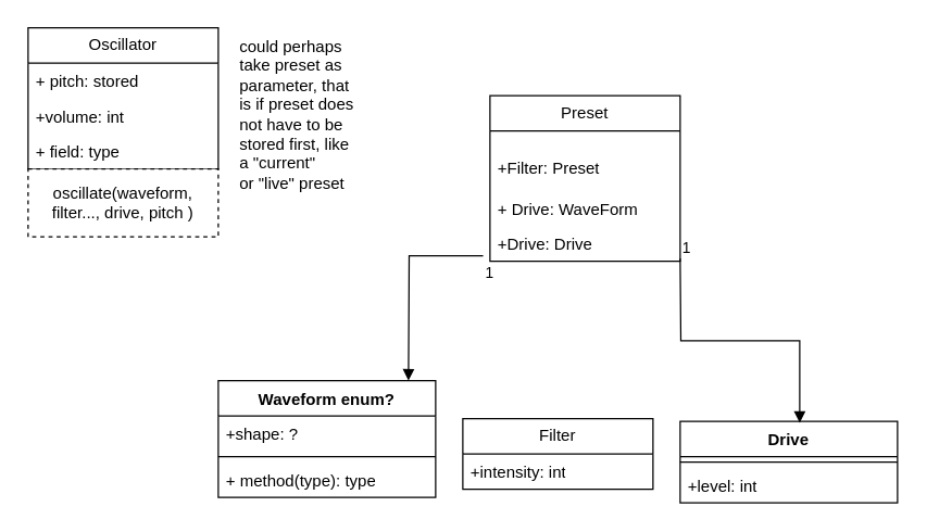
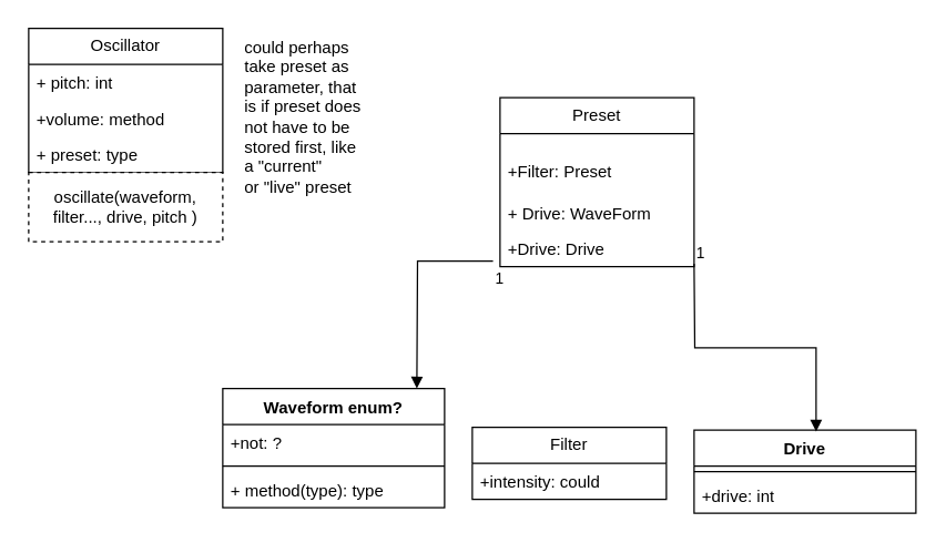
  <mxCell id="0" />
  <mxCell id="1" parent="0" />
  <mxCell id="2" value="Preset" style="swimlane;fontStyle=0;childLayout=stackLayout;horizontal=1;startSize=26;fillColor=none;horizontalStack=0;resizeParent=1;resizeParentMax=0;resizeLast=0;collapsible=1;marginBottom=0;whiteSpace=wrap;html=1;" vertex="1" parent="1"><mxGeometry x="360" y="70" width="140" height="122" as="geometry" /></mxCell>
  <mxCell id="3" value="&lt;br&gt;+Filter: Preset&lt;br&gt;" style="text;strokeColor=none;fillColor=none;align=left;verticalAlign=top;spacingLeft=4;spacingRight=4;overflow=hidden;rotatable=0;points=[[0,0.5],[1,0.5]];portConstraint=eastwest;whiteSpace=wrap;html=1;" vertex="1" parent="2"><mxGeometry y="26" width="140" height="44" as="geometry" /></mxCell>
  <mxCell id="4" value="+ Drive: WaveForm" style="text;strokeColor=none;fillColor=none;align=left;verticalAlign=top;spacingLeft=4;spacingRight=4;overflow=hidden;rotatable=0;points=[[0,0.5],[1,0.5]];portConstraint=eastwest;whiteSpace=wrap;html=1;" vertex="1" parent="2"><mxGeometry y="70" width="140" height="26" as="geometry" /></mxCell>
  <mxCell id="5" value="+Drive: Drive" style="text;strokeColor=none;fillColor=none;align=left;verticalAlign=top;spacingLeft=4;spacingRight=4;overflow=hidden;rotatable=0;points=[[0,0.5],[1,0.5]];portConstraint=eastwest;whiteSpace=wrap;html=1;" vertex="1" parent="2"><mxGeometry y="96" width="140" height="26" as="geometry" /></mxCell>
  <mxCell id="6" value="Oscillator" style="swimlane;fontStyle=0;childLayout=stackLayout;horizontal=1;startSize=26;fillColor=none;horizontalStack=0;resizeParent=1;resizeParentMax=0;resizeLast=0;collapsible=1;marginBottom=0;whiteSpace=wrap;html=1;" vertex="1" parent="1"><mxGeometry x="20" y="20" width="140" height="104" as="geometry" /></mxCell>
- <mxCell id="7" value="+ pitch: stored" style="text;strokeColor=none;fillColor=none;align=left;verticalAlign=top;spacingLeft=4;spacingRight=4;overflow=hidden;rotatable=0;points=[[0,0.5],[1,0.5]];portConstraint=eastwest;whiteSpace=wrap;html=1;" vertex="1" parent="6"><mxGeometry y="26" width="140" height="26" as="geometry" /></mxCell>
- <mxCell id="8" value="+volume: int" style="text;strokeColor=none;fillColor=none;align=left;verticalAlign=top;spacingLeft=4;spacingRight=4;overflow=hidden;rotatable=0;points=[[0,0.5],[1,0.5]];portConstraint=eastwest;whiteSpace=wrap;html=1;" vertex="1" parent="6"><mxGeometry y="52" width="140" height="26" as="geometry" /></mxCell>
- <mxCell id="9" value="+ field: type" style="text;strokeColor=none;fillColor=none;align=left;verticalAlign=top;spacingLeft=4;spacingRight=4;overflow=hidden;rotatable=0;points=[[0,0.5],[1,0.5]];portConstraint=eastwest;whiteSpace=wrap;html=1;" vertex="1" parent="6"><mxGeometry y="78" width="140" height="26" as="geometry" /></mxCell>
+ <mxCell id="7" value="+ pitch: int" style="text;strokeColor=none;fillColor=none;align=left;verticalAlign=top;spacingLeft=4;spacingRight=4;overflow=hidden;rotatable=0;points=[[0,0.5],[1,0.5]];portConstraint=eastwest;whiteSpace=wrap;html=1;" vertex="1" parent="6"><mxGeometry y="26" width="140" height="26" as="geometry" /></mxCell>
+ <mxCell id="8" value="+volume: method" style="text;strokeColor=none;fillColor=none;align=left;verticalAlign=top;spacingLeft=4;spacingRight=4;overflow=hidden;rotatable=0;points=[[0,0.5],[1,0.5]];portConstraint=eastwest;whiteSpace=wrap;html=1;" vertex="1" parent="6"><mxGeometry y="52" width="140" height="26" as="geometry" /></mxCell>
+ <mxCell id="9" value="+ preset: type" style="text;strokeColor=none;fillColor=none;align=left;verticalAlign=top;spacingLeft=4;spacingRight=4;overflow=hidden;rotatable=0;points=[[0,0.5],[1,0.5]];portConstraint=eastwest;whiteSpace=wrap;html=1;" vertex="1" parent="6"><mxGeometry y="78" width="140" height="26" as="geometry" /></mxCell>
  <mxCell id="10" value="Waveform enum?" style="swimlane;fontStyle=1;align=center;verticalAlign=top;childLayout=stackLayout;horizontal=1;startSize=26;horizontalStack=0;resizeParent=1;resizeParentMax=0;resizeLast=0;collapsible=1;marginBottom=0;whiteSpace=wrap;html=1;" vertex="1" parent="1"><mxGeometry x="160" y="280" width="160" height="86" as="geometry" /></mxCell>
- <mxCell id="11" value="+shape: ?" style="text;strokeColor=none;fillColor=none;align=left;verticalAlign=top;spacingLeft=4;spacingRight=4;overflow=hidden;rotatable=0;points=[[0,0.5],[1,0.5]];portConstraint=eastwest;whiteSpace=wrap;html=1;" vertex="1" parent="10"><mxGeometry y="26" width="160" height="26" as="geometry" /></mxCell>
+ <mxCell id="11" value="+not: ?" style="text;strokeColor=none;fillColor=none;align=left;verticalAlign=top;spacingLeft=4;spacingRight=4;overflow=hidden;rotatable=0;points=[[0,0.5],[1,0.5]];portConstraint=eastwest;whiteSpace=wrap;html=1;" vertex="1" parent="10"><mxGeometry y="26" width="160" height="26" as="geometry" /></mxCell>
  <mxCell id="12" value="" style="line;strokeWidth=1;fillColor=none;align=left;verticalAlign=middle;spacingTop=-1;spacingLeft=3;spacingRight=3;rotatable=0;labelPosition=right;points=[];portConstraint=eastwest;strokeColor=inherit;" vertex="1" parent="10"><mxGeometry y="52" width="160" height="8" as="geometry" /></mxCell>
  <mxCell id="13" value="+ method(type): type" style="text;strokeColor=none;fillColor=none;align=left;verticalAlign=top;spacingLeft=4;spacingRight=4;overflow=hidden;rotatable=0;points=[[0,0.5],[1,0.5]];portConstraint=eastwest;whiteSpace=wrap;html=1;" vertex="1" parent="10"><mxGeometry y="60" width="160" height="26" as="geometry" /></mxCell>
  <mxCell id="14" value="oscillate(waveform, filter..., drive, pitch )" style="html=1;whiteSpace=wrap;dashed=1;" vertex="1" parent="1"><mxGeometry x="20" y="124" width="140" height="50" as="geometry" /></mxCell>
  <mxCell id="15" value="Filter" style="swimlane;fontStyle=0;childLayout=stackLayout;horizontal=1;startSize=26;fillColor=none;horizontalStack=0;resizeParent=1;resizeParentMax=0;resizeLast=0;collapsible=1;marginBottom=0;whiteSpace=wrap;html=1;" vertex="1" parent="1"><mxGeometry x="340" y="308" width="140" height="52" as="geometry" /></mxCell>
- <mxCell id="16" value="+intensity: int" style="text;strokeColor=none;fillColor=none;align=left;verticalAlign=top;spacingLeft=4;spacingRight=4;overflow=hidden;rotatable=0;points=[[0,0.5],[1,0.5]];portConstraint=eastwest;whiteSpace=wrap;html=1;" vertex="1" parent="15"><mxGeometry y="26" width="140" height="26" as="geometry" /></mxCell>
+ <mxCell id="16" value="+intensity: could" style="text;strokeColor=none;fillColor=none;align=left;verticalAlign=top;spacingLeft=4;spacingRight=4;overflow=hidden;rotatable=0;points=[[0,0.5],[1,0.5]];portConstraint=eastwest;whiteSpace=wrap;html=1;" vertex="1" parent="15"><mxGeometry y="26" width="140" height="26" as="geometry" /></mxCell>
  <mxCell id="17" value="Drive" style="swimlane;fontStyle=1;align=center;verticalAlign=top;childLayout=stackLayout;horizontal=1;startSize=26;horizontalStack=0;resizeParent=1;resizeParentMax=0;resizeLast=0;collapsible=1;marginBottom=0;whiteSpace=wrap;html=1;" vertex="1" parent="1"><mxGeometry x="500" y="310" width="160" height="60" as="geometry" /></mxCell>
  <mxCell id="18" value="" style="line;strokeWidth=1;fillColor=none;align=left;verticalAlign=middle;spacingTop=-1;spacingLeft=3;spacingRight=3;rotatable=0;labelPosition=right;points=[];portConstraint=eastwest;strokeColor=inherit;" vertex="1" parent="17"><mxGeometry y="26" width="160" height="8" as="geometry" /></mxCell>
- <mxCell id="19" value="+level: int" style="text;strokeColor=none;fillColor=none;align=left;verticalAlign=top;spacingLeft=4;spacingRight=4;overflow=hidden;rotatable=0;points=[[0,0.5],[1,0.5]];portConstraint=eastwest;whiteSpace=wrap;html=1;" vertex="1" parent="17"><mxGeometry y="34" width="160" height="26" as="geometry" /></mxCell>
+ <mxCell id="19" value="+drive: int" style="text;strokeColor=none;fillColor=none;align=left;verticalAlign=top;spacingLeft=4;spacingRight=4;overflow=hidden;rotatable=0;points=[[0,0.5],[1,0.5]];portConstraint=eastwest;whiteSpace=wrap;html=1;" vertex="1" parent="17"><mxGeometry y="34" width="160" height="26" as="geometry" /></mxCell>
  <mxCell id="20" value="1" style="endArrow=block;endFill=1;html=1;edgeStyle=orthogonalEdgeStyle;align=left;verticalAlign=top;rounded=0;exitX=-0.036;exitY=0.846;exitDx=0;exitDy=0;exitPerimeter=0;" edge="1" parent="1" source="5"><mxGeometry x="-1" relative="1" as="geometry"><mxPoint x="140" y="280" as="sourcePoint" /><mxPoint x="300" y="280" as="targetPoint" /></mxGeometry></mxCell>
  <mxCell id="21" value="" style="endArrow=block;endFill=1;html=1;edgeStyle=orthogonalEdgeStyle;align=left;verticalAlign=top;rounded=0;entryX=0.55;entryY=0.017;entryDx=0;entryDy=0;entryPerimeter=0;" edge="1" parent="1" target="17"><mxGeometry x="-1" relative="1" as="geometry"><mxPoint x="500" y="190" as="sourcePoint" /><mxPoint x="600" y="190" as="targetPoint" /></mxGeometry></mxCell>
  <mxCell id="22" value="1" style="edgeLabel;resizable=0;html=1;align=left;verticalAlign=bottom;" connectable="0" vertex="1" parent="21"><mxGeometry x="-1" relative="1" as="geometry" /></mxCell>
  <mxCell id="23" value="could perhaps take preset as parameter, that is if preset does not have to be stored first, like a &quot;current&quot;&lt;br&gt;or &quot;live&quot; preset" style="text;strokeColor=none;fillColor=none;align=left;verticalAlign=top;spacingLeft=4;spacingRight=4;overflow=hidden;rotatable=0;points=[[0,0.5],[1,0.5]];portConstraint=eastwest;whiteSpace=wrap;html=1;" vertex="1" parent="1"><mxGeometry x="170" y="20" width="100" height="150" as="geometry" /></mxCell>
